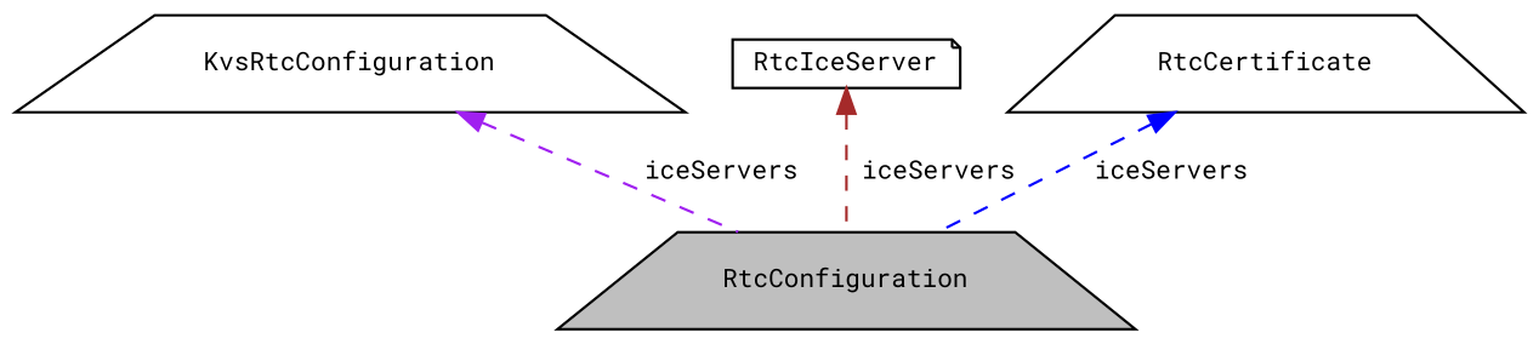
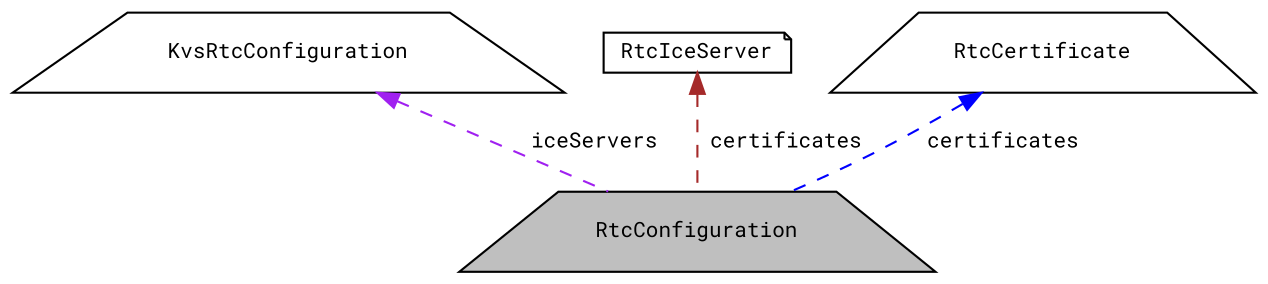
  digraph {
    fontname="Roboto Mono"
    node [color=black fillcolor=white fontname="Roboto Mono" fontsize=10 shape=trapezium style=filled]
    edge [dir=back fontname="Roboto Mono" fontsize=10 labelfontname=Helvetica labelfontsize=10 style=dashed]
    n1 [fillcolor=grey75 fontcolor=black height=0.2 label=RtcConfiguration width=0.4]
    n2 [height=0.2 label=KvsRtcConfiguration width=0.4]
    n3 [height=0.2 label=RtcIceServer shape=note width=0.4]
    n4 [height=0.2 label=RtcCertificate width=0.4]
    n2 -> n1 [color=purple label=" iceServers"]
-   n3 -> n1 [color=brown label=" iceServers"]
-   n4 -> n1 [color=blue label=" iceServers"]
+   n3 -> n1 [color=brown label=" certificates"]
+   n4 -> n1 [color=blue label=" certificates"]
  }
